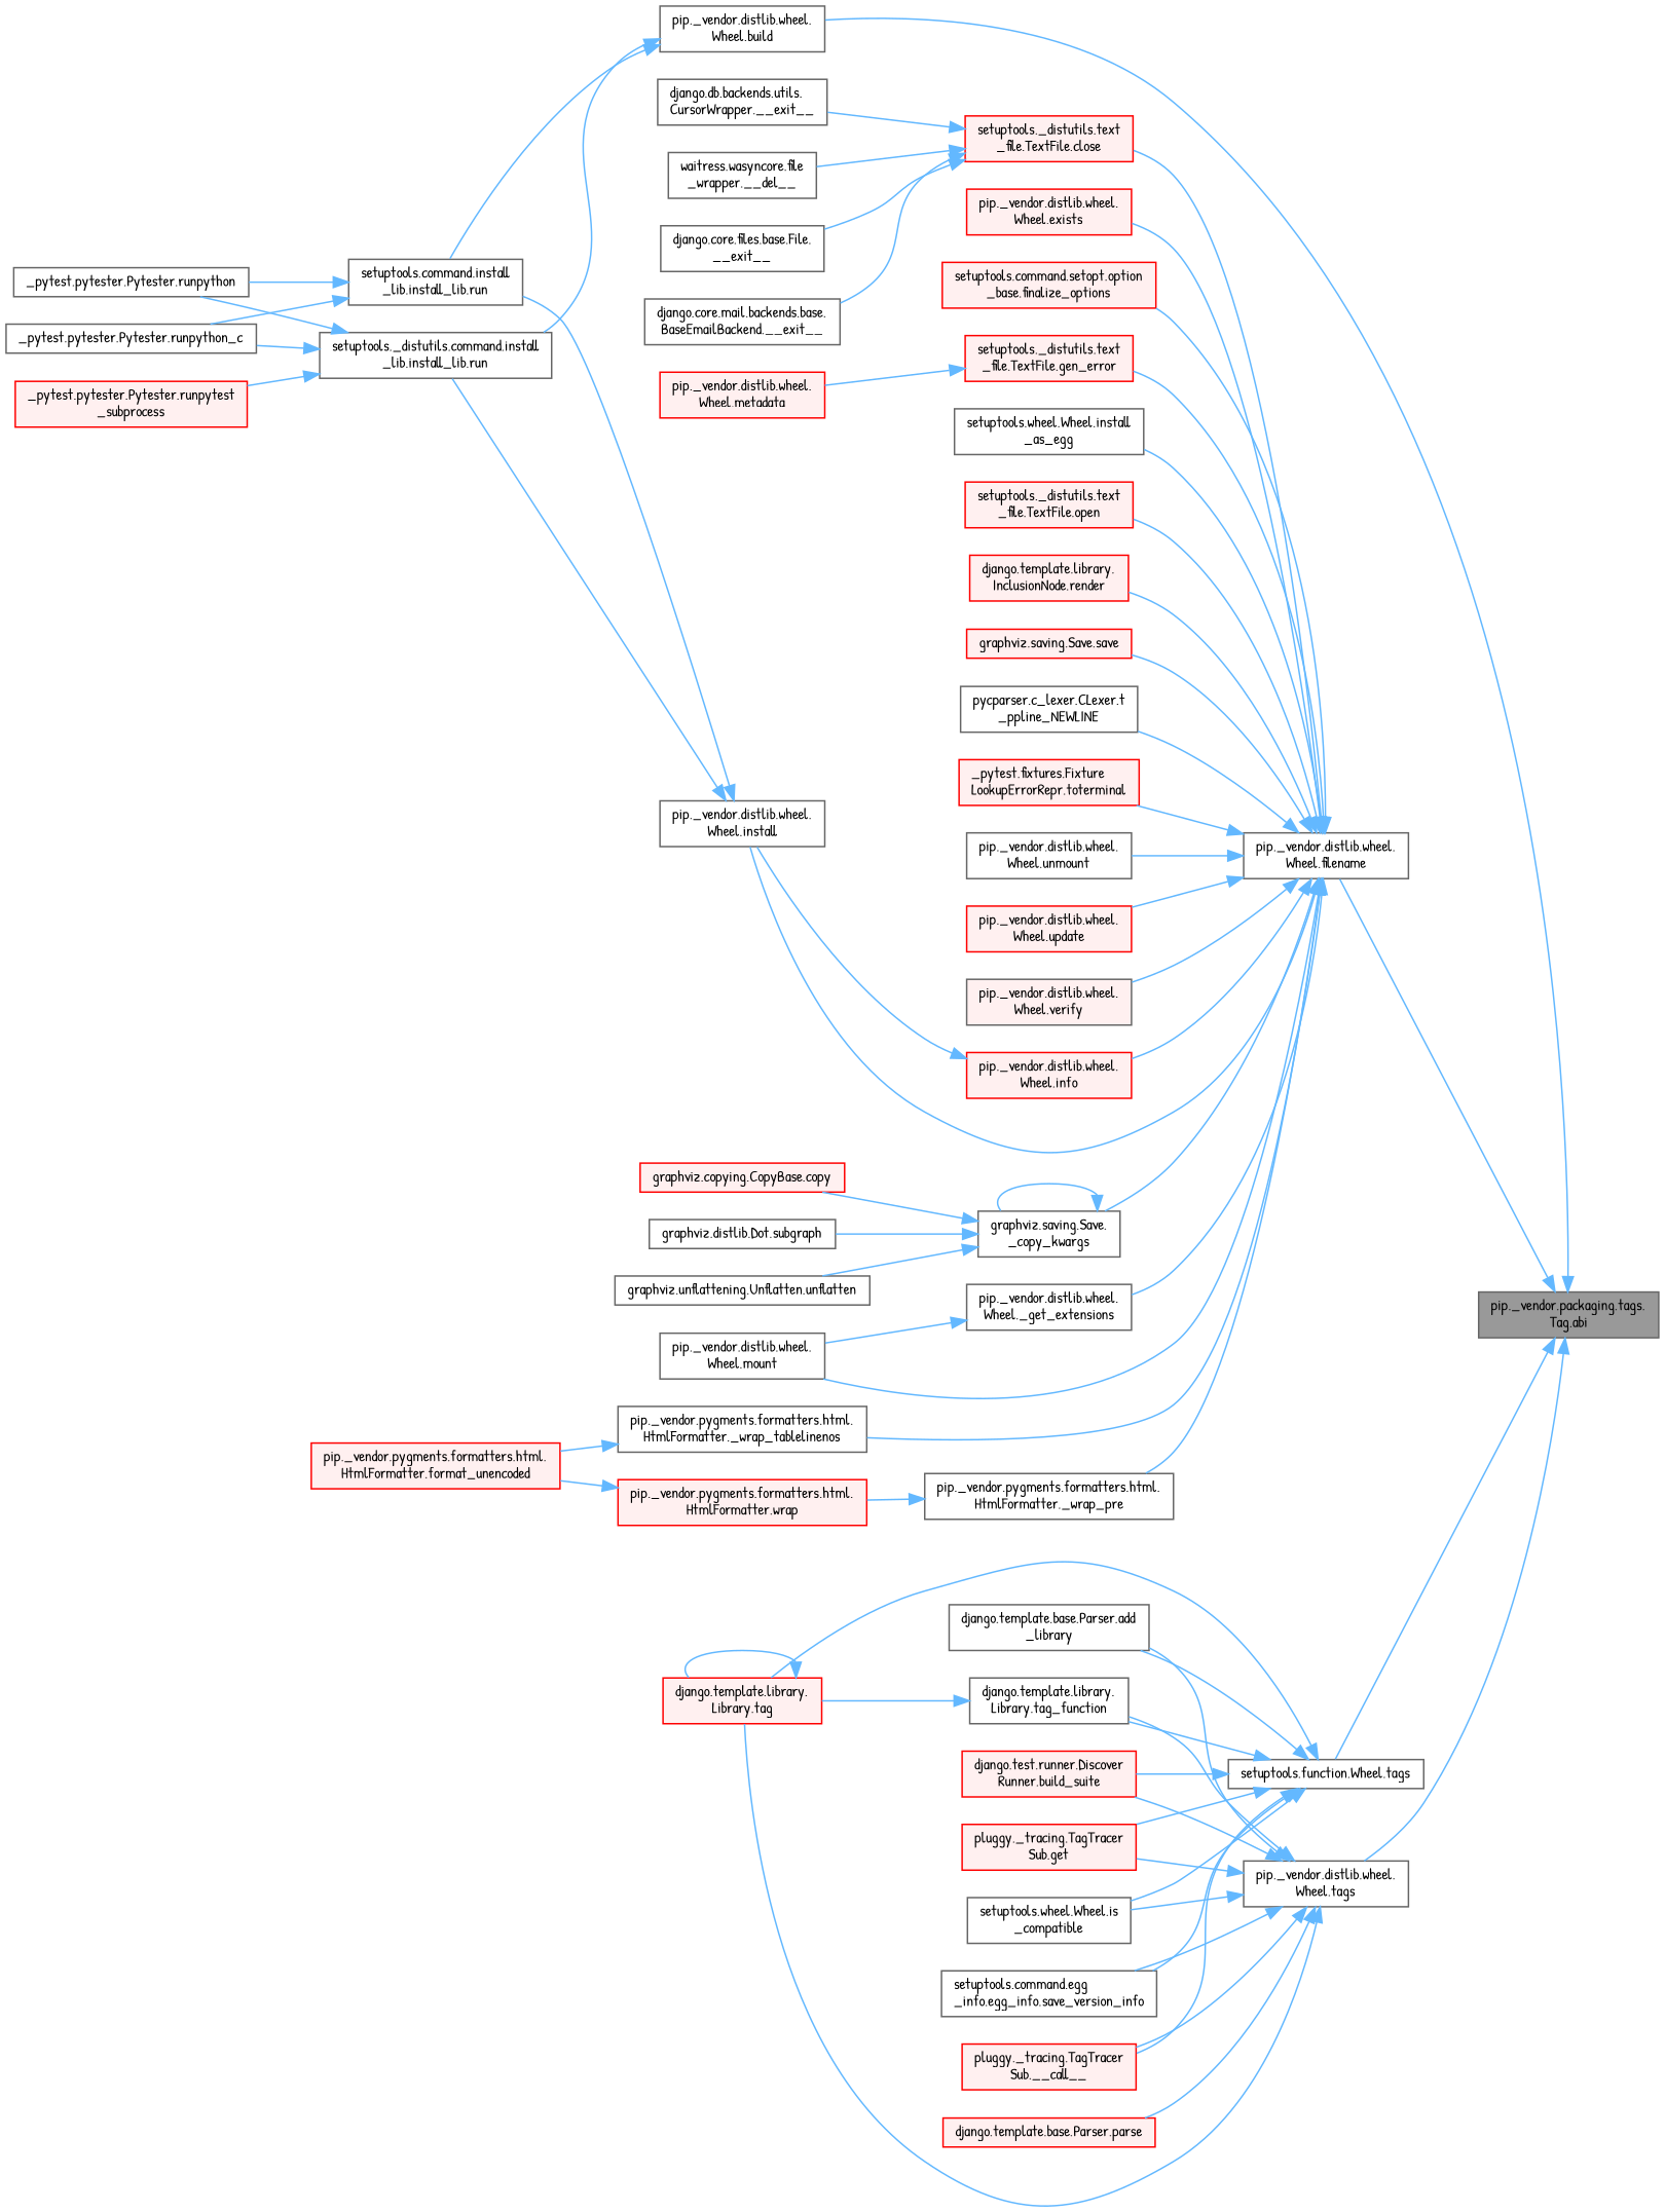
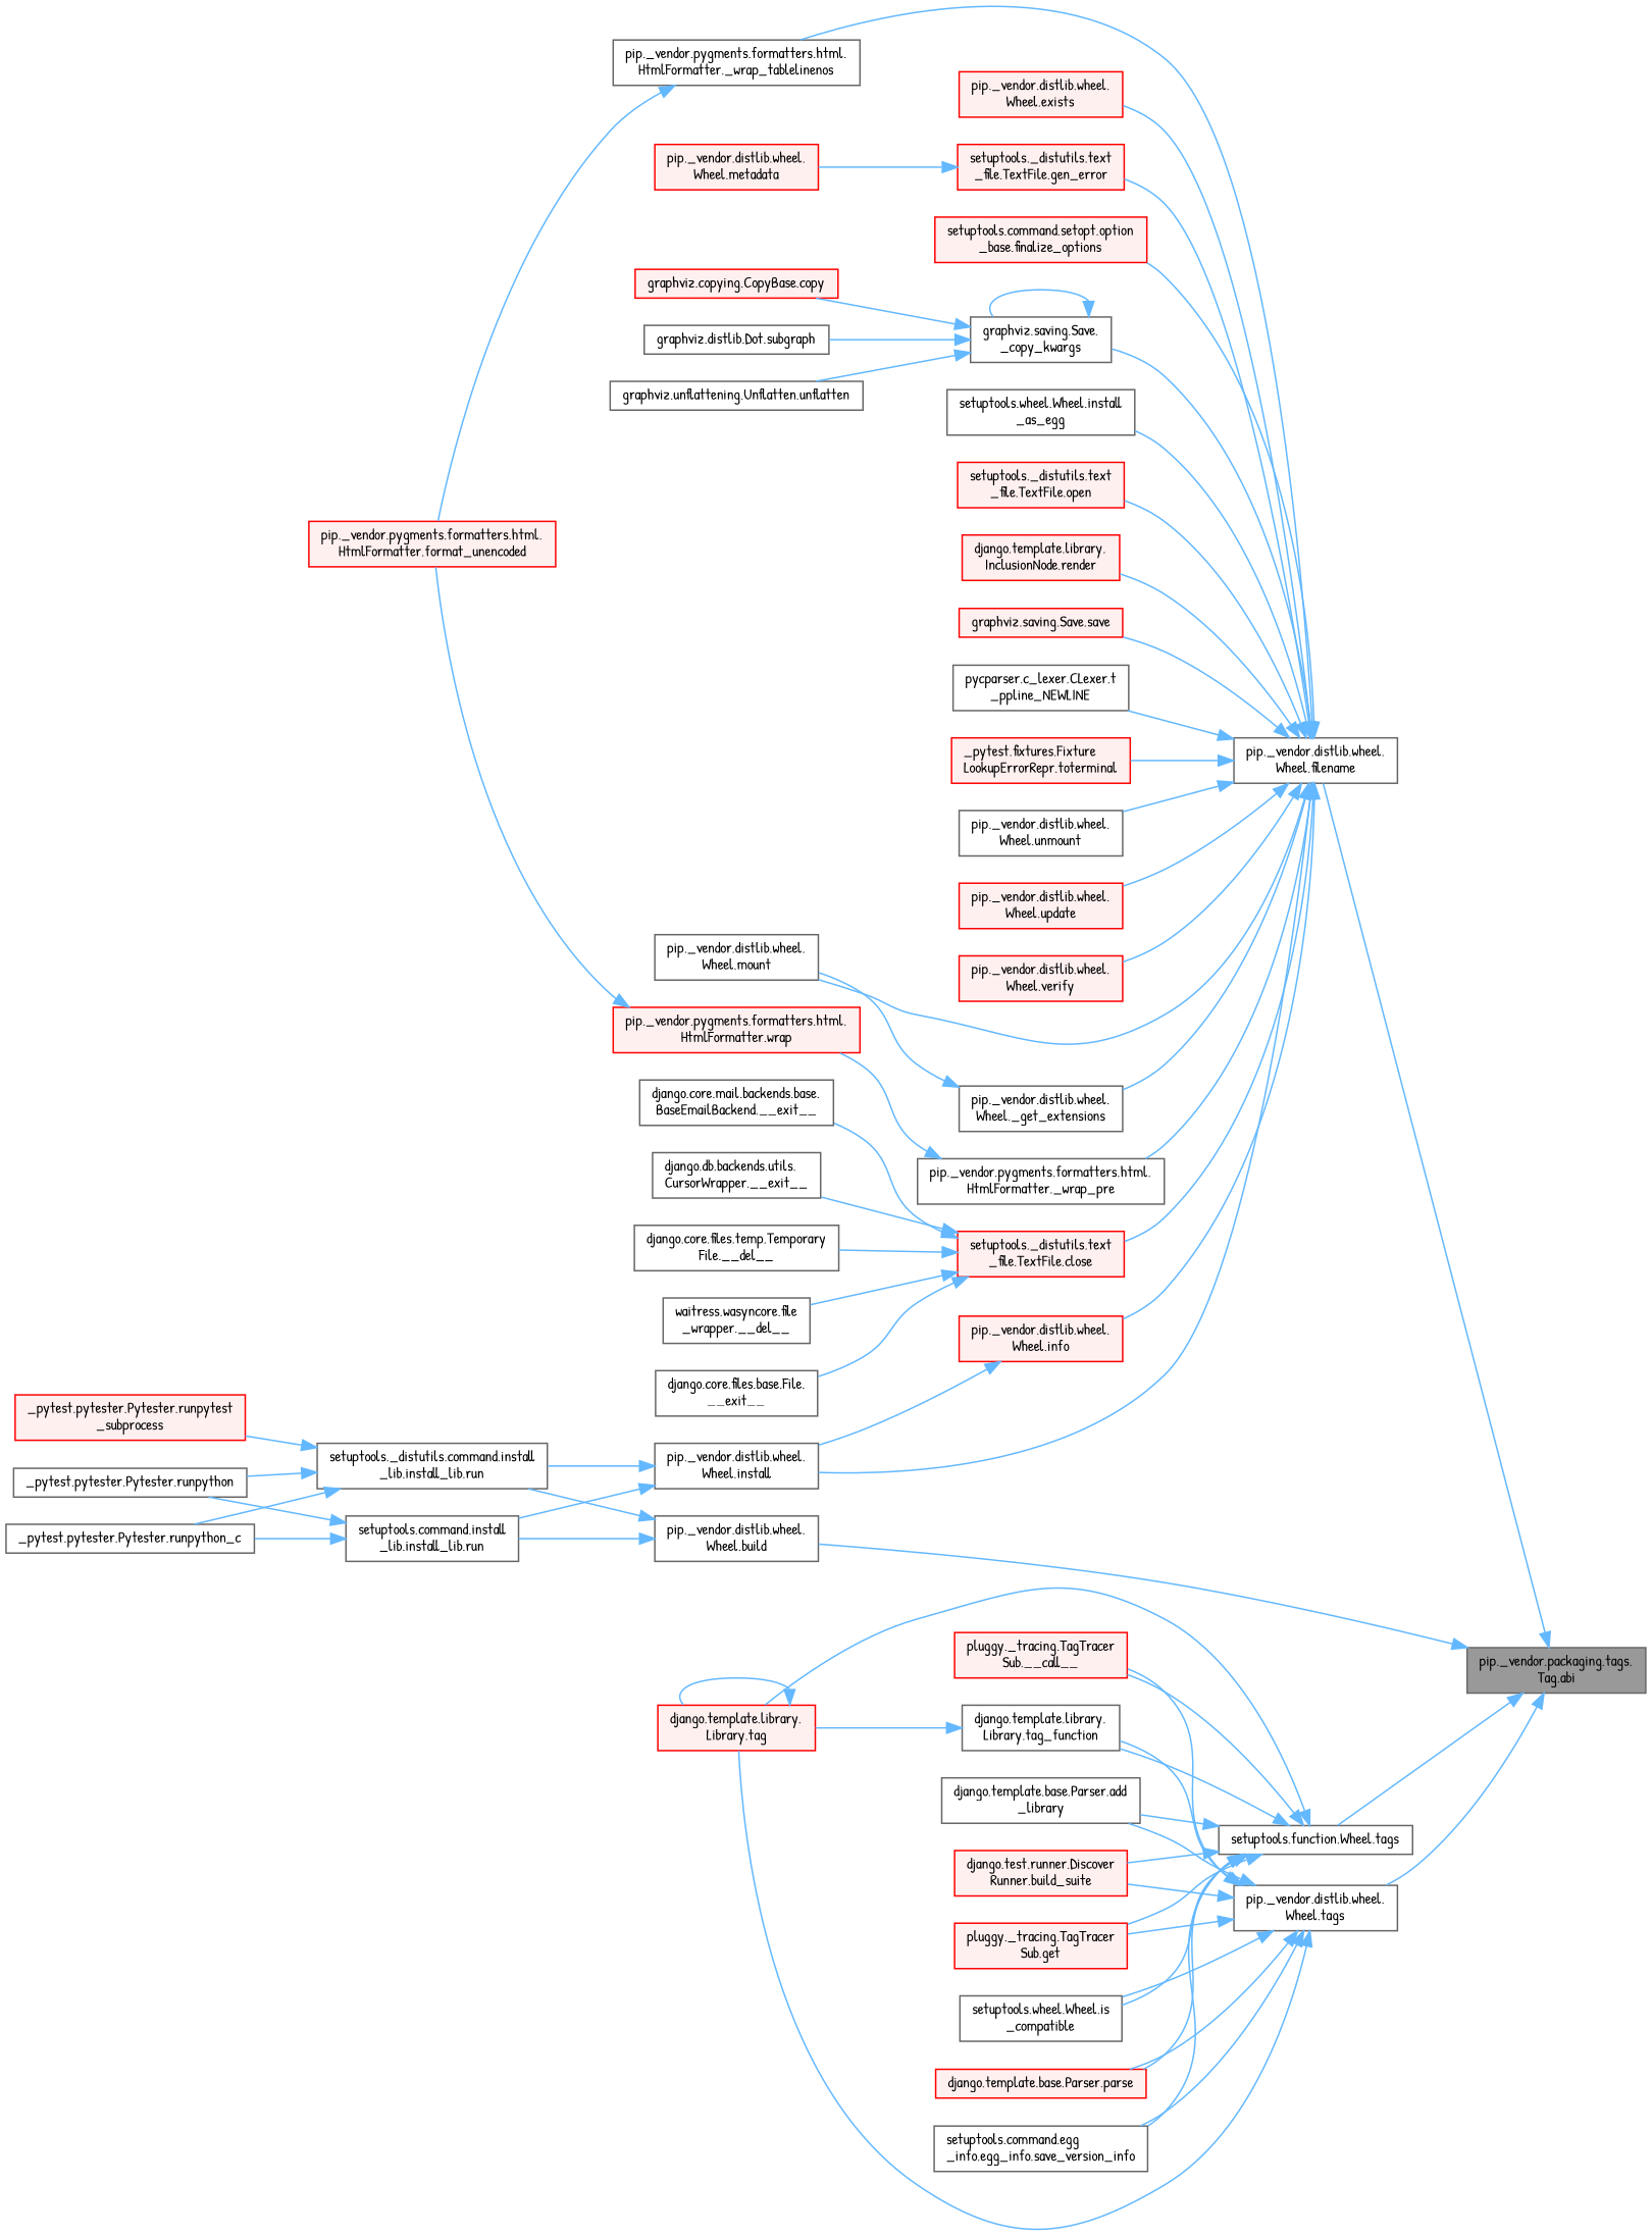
  digraph {
    fontname="Patrick Hand"
    rankdir=RL
    node [color=grey40 fillcolor=white fontname="Patrick Hand" fontsize=10 shape=box style=filled]
    edge [color=steelblue1 dir=back fontname="Patrick Hand" fontsize=10 labelfontname=Helvetica labelfontsize=10 style=solid]
    n1 [color=gray40 fillcolor=grey60 fontcolor=black height=0.2 label="pip._vendor.packaging.tags.\lTag.abi" width=0.4]
    n2 [height=0.2 label="pip._vendor.distlib.wheel.\lWheel.build" width=0.4]
    n3 [height=0.2 label="pip._vendor.distlib.wheel.\lWheel.filename" width=0.4]
    n4 [height=0.2 label="pip._vendor.distlib.wheel.\lWheel.tags" width=0.4]
    n5 [height=0.2 label="setuptools.function.Wheel.tags" width=0.4]
    n6 [height=0.2 label="setuptools._distutils.command.install\l_lib.install_lib.run" width=0.4]
    n7 [height=0.2 label="setuptools.command.install\l_lib.install_lib.run" width=0.4]
    n8 [height=0.2 label="graphviz.saving.Save.\l_copy_kwargs" width=0.4]
    n9 [height=0.2 label="pip._vendor.distlib.wheel.\lWheel._get_extensions" width=0.4]
    n10 [height=0.2 label="pip._vendor.distlib.wheel.\lWheel.mount" width=0.4]
    n11 [height=0.2 label="pip._vendor.pygments.formatters.html.\lHtmlFormatter._wrap_pre" width=0.4]
    n12 [height=0.2 label="pip._vendor.pygments.formatters.html.\lHtmlFormatter._wrap_tablelinenos" width=0.4]
    n13 [color=red fillcolor="#FFF0F0" height=0.2 label="setuptools._distutils.text\l_file.TextFile.close" width=0.4]
    n14 [color=red fillcolor="#FFF0F0" height=0.2 label="pip._vendor.distlib.wheel.\lWheel.exists" width=0.4]
    n15 [color=red fillcolor="#FFF0F0" height=0.2 label="setuptools.command.setopt.option\l_base.finalize_options" width=0.4]
    n16 [color=red fillcolor="#FFF0F0" height=0.2 label="setuptools._distutils.text\l_file.TextFile.gen_error" width=0.4]
    n17 [color=red fillcolor="#FFF0F0" height=0.2 label="pip._vendor.distlib.wheel.\lWheel.info" width=0.4]
    n18 [height=0.2 label="pip._vendor.distlib.wheel.\lWheel.install" width=0.4]
    n19 [height=0.2 label="setuptools.wheel.Wheel.install\l_as_egg" width=0.4]
    n20 [color=red fillcolor="#FFF0F0" height=0.2 label="setuptools._distutils.text\l_file.TextFile.open" width=0.4]
    n21 [color=red fillcolor="#FFF0F0" height=0.2 label="django.template.library.\lInclusionNode.render" width=0.4]
    n22 [color=red fillcolor="#FFF0F0" height=0.2 label="graphviz.saving.Save.save" width=0.4]
    n23 [height=0.2 label="pycparser.c_lexer.CLexer.t\l_ppline_NEWLINE" width=0.4]
    n24 [color=red fillcolor="#FFF0F0" height=0.2 label="_pytest.fixtures.Fixture\lLookupErrorRepr.toterminal" width=0.4]
    n25 [height=0.2 label="pip._vendor.distlib.wheel.\lWheel.unmount" width=0.4]
    n26 [color=red fillcolor="#FFF0F0" height=0.2 label="pip._vendor.distlib.wheel.\lWheel.update" width=0.4]
-   n27 [fillcolor="#FFF0F0" height=0.2 label="pip._vendor.distlib.wheel.\lWheel.verify" width=0.4]
+   n27 [color=red fillcolor="#FFF0F0" height=0.2 label="pip._vendor.distlib.wheel.\lWheel.verify" width=0.4]
    n28 [color=red fillcolor="#FFF0F0" height=0.2 label="pluggy._tracing.TagTracer\lSub.__call__" width=0.4]
    n29 [height=0.2 label="django.template.base.Parser.add\l_library" width=0.4]
    n30 [color=red fillcolor="#FFF0F0" height=0.2 label="django.test.runner.Discover\lRunner.build_suite" width=0.4]
    n31 [color=red fillcolor="#FFF0F0" height=0.2 label="pluggy._tracing.TagTracer\lSub.get" width=0.4]
    n32 [height=0.2 label="setuptools.wheel.Wheel.is\l_compatible" width=0.4]
    n33 [color=red fillcolor="#FFF0F0" height=0.2 label="django.template.base.Parser.parse" width=0.4]
    n34 [height=0.2 label="setuptools.command.egg\l_info.egg_info.save_version_info" width=0.4]
    n35 [color=red fillcolor="#FFF0F0" height=0.2 label="django.template.library.\lLibrary.tag" width=0.4]
    n36 [height=0.2 label="django.template.library.\lLibrary.tag_function" width=0.4]
    n37 [color=red fillcolor="#FFF0F0" height=0.2 label="_pytest.pytester.Pytester.runpytest\l_subprocess" width=0.4]
    n38 [height=0.2 label="_pytest.pytester.Pytester.runpython" width=0.4]
    n39 [height=0.2 label="_pytest.pytester.Pytester.runpython_c" width=0.4]
    n40 [color=red fillcolor="#FFF0F0" height=0.2 label="graphviz.copying.CopyBase.copy" width=0.4]
    n41 [height=0.2 label="graphviz.distlib.Dot.subgraph" width=0.4]
    n42 [height=0.2 label="graphviz.unflattening.Unflatten.unflatten" width=0.4]
    n43 [color=red fillcolor="#FFF0F0" height=0.2 label="pip._vendor.pygments.formatters.html.\lHtmlFormatter.wrap" width=0.4]
    n44 [color=red fillcolor="#FFF0F0" height=0.2 label="pip._vendor.pygments.formatters.html.\lHtmlFormatter.format_unencoded" width=0.4]
+   n45 [height=0.2 label="django.core.files.temp.Temporary\lFile.__del__" width=0.4]
    n46 [height=0.2 label="waitress.wasyncore.file\l_wrapper.__del__" width=0.4]
    n47 [height=0.2 label="django.core.files.base.File.\l__exit__" width=0.4]
    n48 [height=0.2 label="django.core.mail.backends.base.\lBaseEmailBackend.__exit__" width=0.4]
    n49 [height=0.2 label="django.db.backends.utils.\lCursorWrapper.__exit__" width=0.4]
    n50 [color=red fillcolor="#FFF0F0" height=0.2 label="pip._vendor.distlib.wheel.\lWheel.metadata" width=0.4]
    n1 -> n2
    n1 -> n3
    n1 -> n4
    n1 -> n5
    n2 -> n6
    n2 -> n7
    n3 -> n8
    n3 -> n9
    n3 -> n10
    n3 -> n11
    n3 -> n12
    n3 -> n13
    n3 -> n14
    n3 -> n15
    n3 -> n16
    n3 -> n17
    n3 -> n18
    n3 -> n19
    n3 -> n20
    n3 -> n21
    n3 -> n22
    n3 -> n23
    n3 -> n24
    n3 -> n25
    n3 -> n26
    n3 -> n27
    n4 -> n28
    n4 -> n29
    n4 -> n30
    n4 -> n31
    n4 -> n32
    n4 -> n33
    n4 -> n34
    n4 -> n35
    n4 -> n36
    n5 -> n28
    n5 -> n29
    n5 -> n30
    n5 -> n31
    n5 -> n32
+   n5 -> n33
    n5 -> n34
    n5 -> n35
    n5 -> n36
    n6 -> n37
    n6 -> n38
    n6 -> n39
    n7 -> n38
    n7 -> n39
    n8 -> n8
    n8 -> n40
    n8 -> n41
    n8 -> n42
    n9 -> n10
    n11 -> n43
    n12 -> n44
+   n13 -> n45
    n13 -> n46
    n13 -> n47
    n13 -> n48
    n13 -> n49
    n16 -> n50
    n17 -> n18
    n18 -> n6
    n18 -> n7
    n35 -> n35
    n36 -> n35
    n43 -> n44
  }
